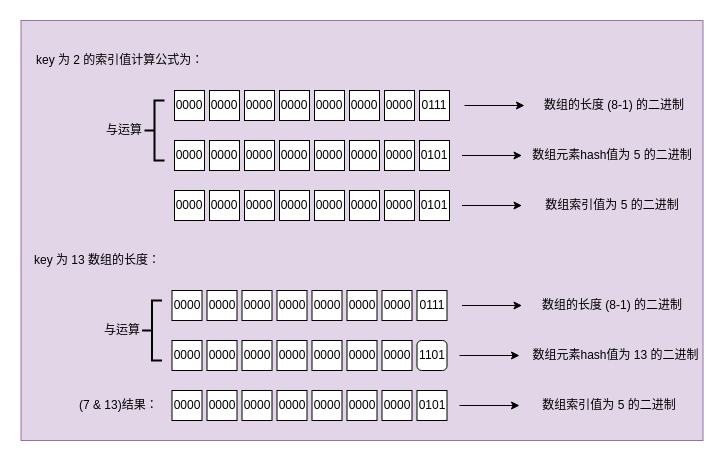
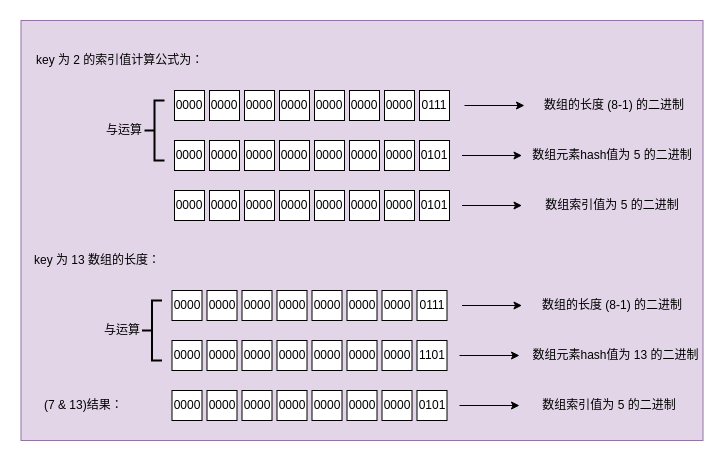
  <mxCell id="0" />
  <mxCell id="1" parent="0" />
  <mxCell id="2" value="" style="rounded=0;whiteSpace=wrap;html=1;fillColor=#e1d5e7;strokeColor=#9673a6;" parent="1" vertex="1"><mxGeometry x="20.5" y="20" width="682" height="420" as="geometry" /></mxCell>
  <mxCell id="3" value="key 为 2 的索引值计算公式为：" style="text;html=1;resizable=0;points=[];autosize=1;align=left;verticalAlign=top;spacingTop=-4;" parent="1" vertex="1"><mxGeometry x="34" y="50" width="180" height="20" as="geometry" /></mxCell>
  <mxCell id="4" value="0000" style="rounded=0;whiteSpace=wrap;html=1;" parent="1" vertex="1"><mxGeometry x="174" y="140" width="30" height="30" as="geometry" /></mxCell>
  <mxCell id="5" value="0000" style="rounded=0;whiteSpace=wrap;html=1;" parent="1" vertex="1"><mxGeometry x="209" y="140" width="30" height="30" as="geometry" /></mxCell>
  <mxCell id="6" value="0000" style="rounded=0;whiteSpace=wrap;html=1;" parent="1" vertex="1"><mxGeometry x="244" y="140" width="30" height="30" as="geometry" /></mxCell>
  <mxCell id="7" value="0000" style="rounded=0;whiteSpace=wrap;html=1;" parent="1" vertex="1"><mxGeometry x="279" y="140" width="30" height="30" as="geometry" /></mxCell>
  <mxCell id="8" value="0000" style="rounded=0;whiteSpace=wrap;html=1;" parent="1" vertex="1"><mxGeometry x="314" y="140" width="30" height="30" as="geometry" /></mxCell>
  <mxCell id="9" value="0000" style="rounded=0;whiteSpace=wrap;html=1;" parent="1" vertex="1"><mxGeometry x="349" y="140" width="30" height="30" as="geometry" /></mxCell>
  <mxCell id="10" value="0000" style="rounded=0;whiteSpace=wrap;html=1;" parent="1" vertex="1"><mxGeometry x="384" y="140" width="30" height="30" as="geometry" /></mxCell>
  <mxCell id="11" value="0101" style="rounded=0;whiteSpace=wrap;html=1;" parent="1" vertex="1"><mxGeometry x="419" y="140" width="30" height="30" as="geometry" /></mxCell>
  <mxCell id="12" value="0000" style="rounded=0;whiteSpace=wrap;html=1;" parent="1" vertex="1"><mxGeometry x="174" y="90" width="30" height="30" as="geometry" /></mxCell>
  <mxCell id="13" value="0000" style="rounded=0;whiteSpace=wrap;html=1;" parent="1" vertex="1"><mxGeometry x="209" y="90" width="30" height="30" as="geometry" /></mxCell>
  <mxCell id="14" value="0000" style="rounded=0;whiteSpace=wrap;html=1;" parent="1" vertex="1"><mxGeometry x="244" y="90" width="30" height="30" as="geometry" /></mxCell>
  <mxCell id="15" value="0000" style="rounded=0;whiteSpace=wrap;html=1;" parent="1" vertex="1"><mxGeometry x="279" y="90" width="30" height="30" as="geometry" /></mxCell>
  <mxCell id="16" value="0000" style="rounded=0;whiteSpace=wrap;html=1;" parent="1" vertex="1"><mxGeometry x="314" y="90" width="30" height="30" as="geometry" /></mxCell>
  <mxCell id="17" value="0000" style="rounded=0;whiteSpace=wrap;html=1;" parent="1" vertex="1"><mxGeometry x="349" y="90" width="30" height="30" as="geometry" /></mxCell>
  <mxCell id="18" value="0000" style="rounded=0;whiteSpace=wrap;html=1;" parent="1" vertex="1"><mxGeometry x="384" y="90" width="30" height="30" as="geometry" /></mxCell>
  <mxCell id="19" value="0111" style="rounded=0;whiteSpace=wrap;html=1;" parent="1" vertex="1"><mxGeometry x="419" y="90" width="30" height="30" as="geometry" /></mxCell>
  <mxCell id="20" value="" style="strokeWidth=2;html=1;shape=mxgraph.flowchart.annotation_2;align=left;labelPosition=right;pointerEvents=1;" parent="1" vertex="1"><mxGeometry x="144" y="100" width="20" height="60" as="geometry" /></mxCell>
  <mxCell id="21" value="与运算" style="text;html=1;resizable=0;points=[];autosize=1;align=left;verticalAlign=top;spacingTop=-4;" parent="1" vertex="1"><mxGeometry x="104" y="120" width="50" height="20" as="geometry" /></mxCell>
  <mxCell id="22" value="0000" style="rounded=0;whiteSpace=wrap;html=1;" parent="1" vertex="1"><mxGeometry x="174" y="190" width="30" height="30" as="geometry" /></mxCell>
  <mxCell id="23" value="0000" style="rounded=0;whiteSpace=wrap;html=1;" parent="1" vertex="1"><mxGeometry x="209" y="190" width="30" height="30" as="geometry" /></mxCell>
  <mxCell id="24" value="0000" style="rounded=0;whiteSpace=wrap;html=1;" parent="1" vertex="1"><mxGeometry x="244" y="190" width="30" height="30" as="geometry" /></mxCell>
  <mxCell id="25" value="0000" style="rounded=0;whiteSpace=wrap;html=1;" parent="1" vertex="1"><mxGeometry x="279" y="190" width="30" height="30" as="geometry" /></mxCell>
  <mxCell id="26" value="0000" style="rounded=0;whiteSpace=wrap;html=1;" parent="1" vertex="1"><mxGeometry x="314" y="190" width="30" height="30" as="geometry" /></mxCell>
  <mxCell id="27" value="0000" style="rounded=0;whiteSpace=wrap;html=1;" parent="1" vertex="1"><mxGeometry x="349" y="190" width="30" height="30" as="geometry" /></mxCell>
  <mxCell id="28" value="0000" style="rounded=0;whiteSpace=wrap;html=1;" parent="1" vertex="1"><mxGeometry x="384" y="190" width="30" height="30" as="geometry" /></mxCell>
  <mxCell id="29" value="0101" style="rounded=0;whiteSpace=wrap;html=1;" parent="1" vertex="1"><mxGeometry x="419" y="190" width="30" height="30" as="geometry" /></mxCell>
  <mxCell id="30" value="" style="endArrow=classic;html=1;" parent="1" edge="1"><mxGeometry width="50" height="50" relative="1" as="geometry"><mxPoint x="464" y="105" as="sourcePoint" /><mxPoint x="524" y="105" as="targetPoint" /></mxGeometry></mxCell>
  <mxCell id="31" value="&lt;span style=&quot;text-align: left&quot;&gt;数组的长度 (8-1&lt;/span&gt;&lt;span style=&quot;text-align: left&quot;&gt;) 的二进制&lt;/span&gt;" style="text;html=1;strokeColor=none;fillColor=none;align=center;verticalAlign=middle;whiteSpace=wrap;rounded=0;" parent="1" vertex="1"><mxGeometry x="539" y="95" width="150" height="20" as="geometry" /></mxCell>
  <mxCell id="32" value="" style="endArrow=classic;html=1;" parent="1" edge="1"><mxGeometry width="50" height="50" relative="1" as="geometry"><mxPoint x="461.5" y="155" as="sourcePoint" /><mxPoint x="521.5" y="155" as="targetPoint" /></mxGeometry></mxCell>
  <mxCell id="33" value="&lt;span style=&quot;text-align: left&quot;&gt;数组元素hash值为 5&amp;nbsp;&lt;/span&gt;&lt;span style=&quot;text-align: left&quot;&gt;的二进制&lt;/span&gt;" style="text;html=1;strokeColor=none;fillColor=none;align=center;verticalAlign=middle;whiteSpace=wrap;rounded=0;" parent="1" vertex="1"><mxGeometry x="527.5" y="145" width="168" height="20" as="geometry" /></mxCell>
  <mxCell id="34" value="" style="endArrow=classic;html=1;" parent="1" edge="1"><mxGeometry width="50" height="50" relative="1" as="geometry"><mxPoint x="461.5" y="205" as="sourcePoint" /><mxPoint x="521.5" y="205" as="targetPoint" /></mxGeometry></mxCell>
  <mxCell id="35" value="&lt;span style=&quot;text-align: left&quot;&gt;数组索引值为 5 的二进制&lt;/span&gt;" style="text;html=1;strokeColor=none;fillColor=none;align=center;verticalAlign=middle;whiteSpace=wrap;rounded=0;" parent="1" vertex="1"><mxGeometry x="536.5" y="195" width="150" height="20" as="geometry" /></mxCell>
  <mxCell id="36" value="key 为 13 数组的长度：" style="text;html=1;resizable=0;points=[];autosize=1;align=left;verticalAlign=top;spacingTop=-4;" parent="1" vertex="1"><mxGeometry x="31.5" y="250" width="190" height="20" as="geometry" /></mxCell>
  <mxCell id="37" value="0000" style="rounded=0;whiteSpace=wrap;html=1;" parent="1" vertex="1"><mxGeometry x="171.5" y="340" width="30" height="30" as="geometry" /></mxCell>
  <mxCell id="38" value="0000" style="rounded=0;whiteSpace=wrap;html=1;" parent="1" vertex="1"><mxGeometry x="206.5" y="340" width="30" height="30" as="geometry" /></mxCell>
  <mxCell id="39" value="0000" style="rounded=0;whiteSpace=wrap;html=1;" parent="1" vertex="1"><mxGeometry x="241.5" y="340" width="30" height="30" as="geometry" /></mxCell>
  <mxCell id="40" value="0000" style="rounded=0;whiteSpace=wrap;html=1;" parent="1" vertex="1"><mxGeometry x="276.5" y="340" width="30" height="30" as="geometry" /></mxCell>
  <mxCell id="41" value="0000" style="rounded=0;whiteSpace=wrap;html=1;" parent="1" vertex="1"><mxGeometry x="311.5" y="340" width="30" height="30" as="geometry" /></mxCell>
  <mxCell id="42" value="0000" style="rounded=0;whiteSpace=wrap;html=1;" parent="1" vertex="1"><mxGeometry x="346.5" y="340" width="30" height="30" as="geometry" /></mxCell>
  <mxCell id="43" value="0000" style="rounded=0;whiteSpace=wrap;html=1;" parent="1" vertex="1"><mxGeometry x="381.5" y="340" width="30" height="30" as="geometry" /></mxCell>
- <mxCell id="44" value="1101" style="whiteSpace=wrap;html=1;rounded=1;" parent="1" vertex="1"><mxGeometry x="416.5" y="340" width="30" height="30" as="geometry" /></mxCell>
+ <mxCell id="44" value="1101" style="rounded=0;whiteSpace=wrap;html=1;" parent="1" vertex="1"><mxGeometry x="416.5" y="340" width="30" height="30" as="geometry" /></mxCell>
  <mxCell id="45" value="0000" style="rounded=0;whiteSpace=wrap;html=1;" parent="1" vertex="1"><mxGeometry x="171.5" y="290" width="30" height="30" as="geometry" /></mxCell>
  <mxCell id="46" value="0000" style="rounded=0;whiteSpace=wrap;html=1;" parent="1" vertex="1"><mxGeometry x="206.5" y="290" width="30" height="30" as="geometry" /></mxCell>
  <mxCell id="47" value="0000" style="rounded=0;whiteSpace=wrap;html=1;" parent="1" vertex="1"><mxGeometry x="241.5" y="290" width="30" height="30" as="geometry" /></mxCell>
  <mxCell id="48" value="0000" style="rounded=0;whiteSpace=wrap;html=1;" parent="1" vertex="1"><mxGeometry x="276.5" y="290" width="30" height="30" as="geometry" /></mxCell>
  <mxCell id="49" value="0000" style="rounded=0;whiteSpace=wrap;html=1;" parent="1" vertex="1"><mxGeometry x="311.5" y="290" width="30" height="30" as="geometry" /></mxCell>
  <mxCell id="50" value="0000" style="rounded=0;whiteSpace=wrap;html=1;" parent="1" vertex="1"><mxGeometry x="346.5" y="290" width="30" height="30" as="geometry" /></mxCell>
  <mxCell id="51" value="0000" style="rounded=0;whiteSpace=wrap;html=1;" parent="1" vertex="1"><mxGeometry x="381.5" y="290" width="30" height="30" as="geometry" /></mxCell>
  <mxCell id="52" value="0111" style="rounded=0;whiteSpace=wrap;html=1;" parent="1" vertex="1"><mxGeometry x="416.5" y="290" width="30" height="30" as="geometry" /></mxCell>
  <mxCell id="53" value="" style="strokeWidth=2;html=1;shape=mxgraph.flowchart.annotation_2;align=left;labelPosition=right;pointerEvents=1;" parent="1" vertex="1"><mxGeometry x="141.5" y="300" width="20" height="60" as="geometry" /></mxCell>
  <mxCell id="54" value="与运算" style="text;html=1;resizable=0;points=[];autosize=1;align=left;verticalAlign=top;spacingTop=-4;" parent="1" vertex="1"><mxGeometry x="101.5" y="320" width="50" height="20" as="geometry" /></mxCell>
  <mxCell id="55" value="0000" style="rounded=0;whiteSpace=wrap;html=1;" parent="1" vertex="1"><mxGeometry x="171.5" y="390" width="30" height="30" as="geometry" /></mxCell>
  <mxCell id="56" value="0000" style="rounded=0;whiteSpace=wrap;html=1;" parent="1" vertex="1"><mxGeometry x="206.5" y="390" width="30" height="30" as="geometry" /></mxCell>
  <mxCell id="57" value="0000" style="rounded=0;whiteSpace=wrap;html=1;" parent="1" vertex="1"><mxGeometry x="241.5" y="390" width="30" height="30" as="geometry" /></mxCell>
  <mxCell id="58" value="0000" style="rounded=0;whiteSpace=wrap;html=1;" parent="1" vertex="1"><mxGeometry x="276.5" y="390" width="30" height="30" as="geometry" /></mxCell>
  <mxCell id="59" value="0000" style="rounded=0;whiteSpace=wrap;html=1;" parent="1" vertex="1"><mxGeometry x="311.5" y="390" width="30" height="30" as="geometry" /></mxCell>
  <mxCell id="60" value="0000" style="rounded=0;whiteSpace=wrap;html=1;" parent="1" vertex="1"><mxGeometry x="346.5" y="390" width="30" height="30" as="geometry" /></mxCell>
  <mxCell id="61" value="0000" style="rounded=0;whiteSpace=wrap;html=1;" parent="1" vertex="1"><mxGeometry x="381.5" y="390" width="30" height="30" as="geometry" /></mxCell>
  <mxCell id="62" value="0101" style="rounded=0;whiteSpace=wrap;html=1;" parent="1" vertex="1"><mxGeometry x="416.5" y="390" width="30" height="30" as="geometry" /></mxCell>
- <mxCell id="63" value="(7 &amp;amp; 13)结果：" style="text;html=1;resizable=0;points=[];autosize=1;align=left;verticalAlign=top;spacingTop=-4;" parent="1" vertex="1"><mxGeometry x="76.5" y="395" width="90" height="20" as="geometry" /></mxCell>
+ <mxCell id="63" value="(7 &amp;amp; 13)结果：" style="text;html=1;resizable=0;points=[];autosize=1;align=left;verticalAlign=top;spacingTop=-4;" parent="1" vertex="1"><mxGeometry x="41.5" y="395" width="90" height="20" as="geometry" /></mxCell>
  <mxCell id="64" value="" style="endArrow=classic;html=1;" parent="1" edge="1"><mxGeometry width="50" height="50" relative="1" as="geometry"><mxPoint x="461.5" y="305" as="sourcePoint" /><mxPoint x="521.5" y="305" as="targetPoint" /></mxGeometry></mxCell>
  <mxCell id="65" value="&lt;span style=&quot;text-align: left&quot;&gt;数组的长度 (8-1&lt;/span&gt;&lt;span style=&quot;text-align: left&quot;&gt;) 的二进制&lt;/span&gt;" style="text;html=1;strokeColor=none;fillColor=none;align=center;verticalAlign=middle;whiteSpace=wrap;rounded=0;" parent="1" vertex="1"><mxGeometry x="536.5" y="295" width="150" height="20" as="geometry" /></mxCell>
  <mxCell id="66" value="" style="endArrow=classic;html=1;" parent="1" edge="1"><mxGeometry width="50" height="50" relative="1" as="geometry"><mxPoint x="459" y="355" as="sourcePoint" /><mxPoint x="519" y="355" as="targetPoint" /></mxGeometry></mxCell>
  <mxCell id="67" value="&lt;span style=&quot;text-align: left&quot;&gt;数组元素hash值为 13&amp;nbsp;&lt;/span&gt;&lt;span style=&quot;text-align: left&quot;&gt;的二进制&lt;/span&gt;" style="text;html=1;strokeColor=none;fillColor=none;align=center;verticalAlign=middle;whiteSpace=wrap;rounded=0;" parent="1" vertex="1"><mxGeometry x="527.5" y="345" width="175" height="20" as="geometry" /></mxCell>
  <mxCell id="68" value="" style="endArrow=classic;html=1;" parent="1" edge="1"><mxGeometry width="50" height="50" relative="1" as="geometry"><mxPoint x="459" y="405" as="sourcePoint" /><mxPoint x="519" y="405" as="targetPoint" /></mxGeometry></mxCell>
  <mxCell id="69" value="&lt;span style=&quot;text-align: left&quot;&gt;数组索引值为 5&amp;nbsp;&lt;/span&gt;&lt;span style=&quot;text-align: left&quot;&gt;的二进制&lt;/span&gt;" style="text;html=1;strokeColor=none;fillColor=none;align=center;verticalAlign=middle;whiteSpace=wrap;rounded=0;" parent="1" vertex="1"><mxGeometry x="534" y="395" width="150" height="20" as="geometry" /></mxCell>
